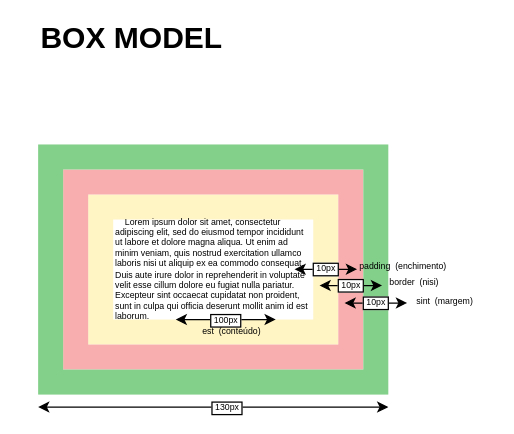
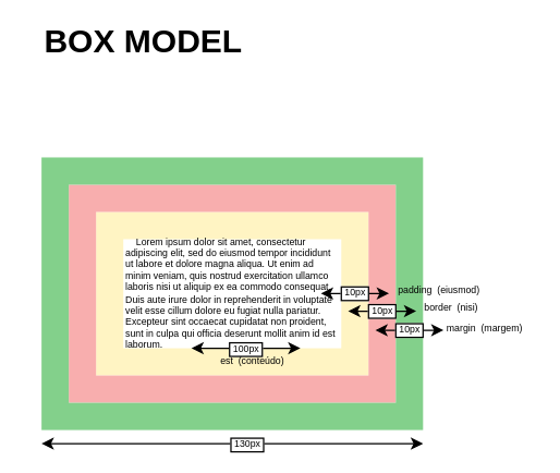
  <mxCell id="0" />
  <mxCell id="1" parent="0" />
  <mxCell id="2" value="" style="rounded=0;whiteSpace=wrap;html=1;fontSize=7;align=left;strokeWidth=20;strokeColor=#FFF4C3;fillColor=none;" parent="1" vertex="1"><mxGeometry x="80" y="165" width="180" height="100" as="geometry" /></mxCell>
  <mxCell id="3" value="" style="rounded=0;whiteSpace=wrap;html=1;fontSize=7;align=left;strokeWidth=20;strokeColor=#F8AEAE;fillColor=none;" parent="1" vertex="1"><mxGeometry x="60" y="145" width="220" height="140" as="geometry" /></mxCell>
  <mxCell id="4" value="" style="rounded=0;whiteSpace=wrap;html=1;fontSize=7;align=left;strokeWidth=20;strokeColor=#83D08B;fillColor=none;" parent="1" vertex="1"><mxGeometry x="40" y="125" width="260" height="180" as="geometry" /></mxCell>
  <mxCell id="5" value="&amp;nbsp; &amp;nbsp; Lorem ipsum dolor sit amet, consectetur adipiscing elit, sed do eiusmod tempor incididunt ut labore et dolore magna aliqua. Ut enim ad minim veniam, quis nostrud exercitation ullamco laboris nisi ut aliquip ex ea commodo consequat. Duis aute irure dolor in reprehenderit in voluptate velit esse cillum dolore eu fugiat nulla pariatur. Excepteur sint occaecat cupidatat non proident, sunt in culpa qui officia deserunt mollit anim id est laborum." style="text;html=1;strokeColor=none;fillColor=none;align=left;verticalAlign=middle;whiteSpace=wrap;rounded=0;fontSize=7;" parent="1" vertex="1"><mxGeometry x="90" y="175" width="160" height="80" as="geometry" /></mxCell>
  <mxCell id="6" value="" style="endArrow=classic;startArrow=classic;html=1;fontSize=7;" parent="1" edge="1"><mxGeometry width="50" height="50" relative="1" as="geometry"><mxPoint x="140" y="255" as="sourcePoint" /><mxPoint x="220" y="255" as="targetPoint" /><Array as="points"><mxPoint x="180" y="255" /></Array></mxGeometry></mxCell>
  <mxCell id="7" value="&amp;nbsp;100px&amp;nbsp;" style="edgeLabel;html=1;align=center;verticalAlign=middle;resizable=0;points=[];fontSize=7;labelBorderColor=#000000;" parent="6" vertex="1" connectable="0"><mxGeometry x="0.235" relative="1" as="geometry"><mxPoint x="-9.2" as="offset" /></mxGeometry></mxCell>
  <mxCell id="8" value="" style="endArrow=classic;startArrow=classic;html=1;fontSize=7;" parent="1" edge="1"><mxGeometry width="50" height="50" relative="1" as="geometry"><mxPoint x="235" y="214.8" as="sourcePoint" /><mxPoint x="285" y="214.8" as="targetPoint" /><Array as="points"><mxPoint x="275" y="214.8" /></Array></mxGeometry></mxCell>
  <mxCell id="9" value="&amp;nbsp;10px&amp;nbsp;" style="edgeLabel;html=1;align=center;verticalAlign=middle;resizable=0;points=[];fontSize=7;labelBorderColor=#000000;" parent="8" vertex="1" connectable="0"><mxGeometry x="0.235" relative="1" as="geometry"><mxPoint x="-6.8" as="offset" /></mxGeometry></mxCell>
  <mxCell id="10" value="" style="endArrow=classic;startArrow=classic;html=1;fontSize=7;" parent="1" edge="1"><mxGeometry width="50" height="50" relative="1" as="geometry"><mxPoint x="255" y="227.8" as="sourcePoint" /><mxPoint x="305" y="227.8" as="targetPoint" /><Array as="points"><mxPoint x="295" y="227.8" /></Array></mxGeometry></mxCell>
  <mxCell id="11" value="&amp;nbsp;10px&amp;nbsp;" style="edgeLabel;html=1;align=center;verticalAlign=middle;resizable=0;points=[];fontSize=7;labelBorderColor=#000000;" parent="10" vertex="1" connectable="0"><mxGeometry x="0.235" relative="1" as="geometry"><mxPoint x="-6.8" as="offset" /></mxGeometry></mxCell>
  <mxCell id="12" value="" style="endArrow=classic;startArrow=classic;html=1;fontSize=7;" parent="1" edge="1"><mxGeometry width="50" height="50" relative="1" as="geometry"><mxPoint x="275" y="241.8" as="sourcePoint" /><mxPoint x="325" y="241.8" as="targetPoint" /><Array as="points"><mxPoint x="315" y="241.8" /></Array></mxGeometry></mxCell>
  <mxCell id="13" value="&amp;nbsp;10px&amp;nbsp;" style="edgeLabel;html=1;align=center;verticalAlign=middle;resizable=0;points=[];fontSize=7;labelBorderColor=#000000;" parent="12" vertex="1" connectable="0"><mxGeometry x="0.235" relative="1" as="geometry"><mxPoint x="-6.8" as="offset" /></mxGeometry></mxCell>
  <mxCell id="14" value="" style="endArrow=classic;startArrow=classic;html=1;fontSize=7;" parent="1" edge="1"><mxGeometry width="50" height="50" relative="1" as="geometry"><mxPoint x="30" y="325" as="sourcePoint" /><mxPoint x="310" y="325" as="targetPoint" /><Array as="points"><mxPoint x="180" y="325" /></Array></mxGeometry></mxCell>
  <mxCell id="15" value="&amp;nbsp;130px&amp;nbsp;" style="edgeLabel;html=1;align=center;verticalAlign=middle;resizable=0;points=[];fontSize=7;labelBorderColor=#000000;" parent="14" vertex="1" connectable="0"><mxGeometry x="0.235" relative="1" as="geometry"><mxPoint x="-22.8" as="offset" /></mxGeometry></mxCell>
  <mxCell id="16" value="est&amp;nbsp; (conteúdo)" style="text;html=1;strokeColor=none;fillColor=none;align=center;verticalAlign=middle;whiteSpace=wrap;rounded=0;labelBackgroundColor=none;fontSize=7;" parent="1" vertex="1"><mxGeometry x="150" y="255" width="70" height="20" as="geometry" /></mxCell>
- <mxCell id="17" value="padding&amp;nbsp; (enchimento)" style="text;html=1;strokeColor=none;fillColor=none;align=center;verticalAlign=middle;whiteSpace=wrap;rounded=0;labelBackgroundColor=none;fontSize=7;" parent="1" vertex="1"><mxGeometry x="283" y="203" width="78" height="20" as="geometry" /></mxCell>
+ <mxCell id="17" value="padding&amp;nbsp; (eiusmod)" style="text;html=1;strokeColor=none;fillColor=none;align=center;verticalAlign=middle;whiteSpace=wrap;rounded=0;labelBackgroundColor=none;fontSize=7;" parent="1" vertex="1"><mxGeometry x="283" y="203" width="78" height="20" as="geometry" /></mxCell>
  <mxCell id="18" value="border&amp;nbsp; (nisi)" style="text;html=1;strokeColor=none;fillColor=none;align=center;verticalAlign=middle;whiteSpace=wrap;rounded=0;labelBackgroundColor=none;fontSize=7;" parent="1" vertex="1"><mxGeometry x="295" y="216" width="72" height="20" as="geometry" /></mxCell>
- <mxCell id="19" value="sint&amp;nbsp; (margem)" style="text;html=1;strokeColor=none;fillColor=none;align=center;verticalAlign=middle;whiteSpace=wrap;rounded=0;labelBackgroundColor=none;fontSize=7;" parent="1" vertex="1"><mxGeometry x="322" y="231" width="67" height="20" as="geometry" /></mxCell>
+ <mxCell id="19" value="margin&amp;nbsp; (margem)" style="text;html=1;strokeColor=none;fillColor=none;align=center;verticalAlign=middle;whiteSpace=wrap;rounded=0;labelBackgroundColor=none;fontSize=7;" parent="1" vertex="1"><mxGeometry x="322" y="231" width="67" height="20" as="geometry" /></mxCell>
  <mxCell id="20" value="BOX MODEL" style="text;html=1;strokeColor=none;fillColor=none;align=center;verticalAlign=middle;whiteSpace=wrap;rounded=0;fontStyle=1;fontSize=24;" vertex="1" parent="1"><mxGeometry x="20" y="20" width="170" height="20" as="geometry" /></mxCell>
